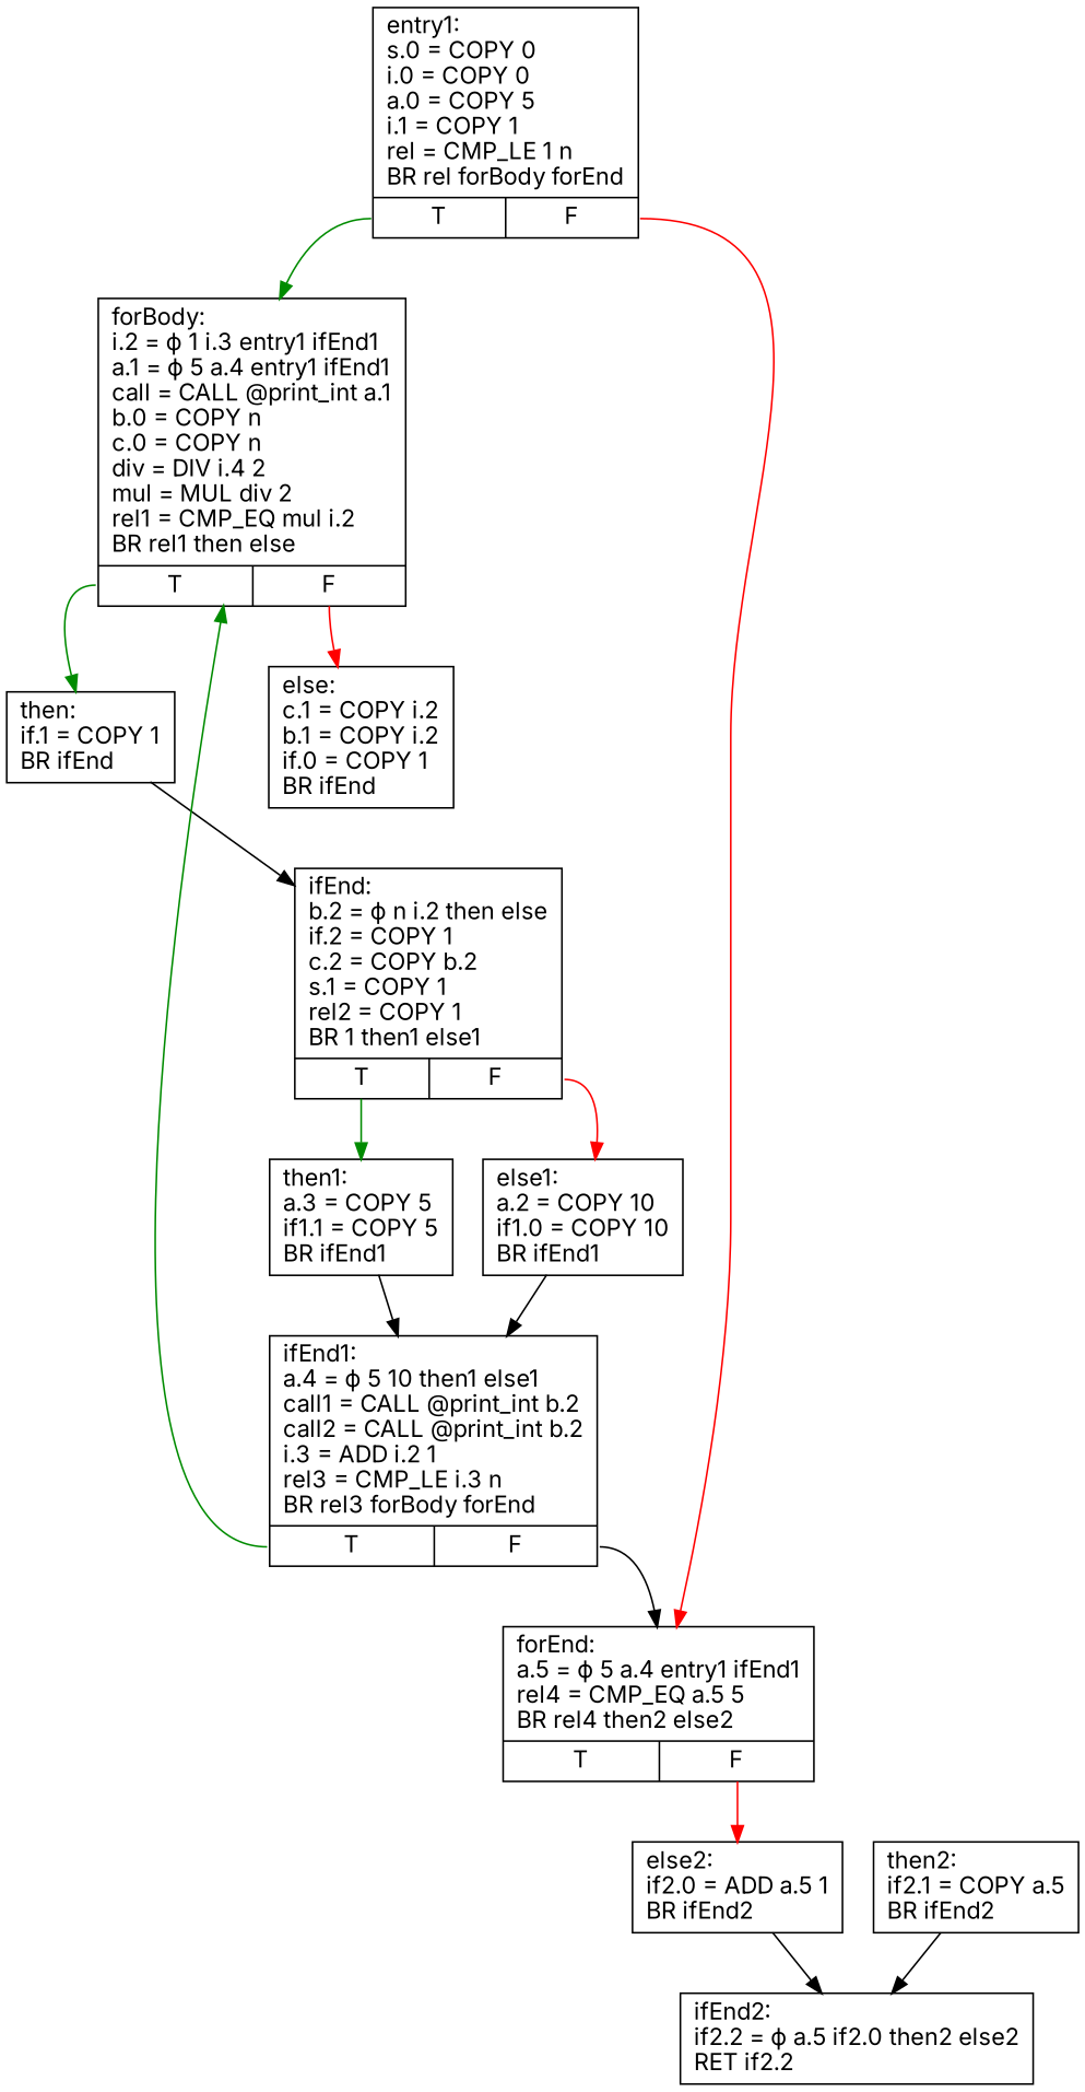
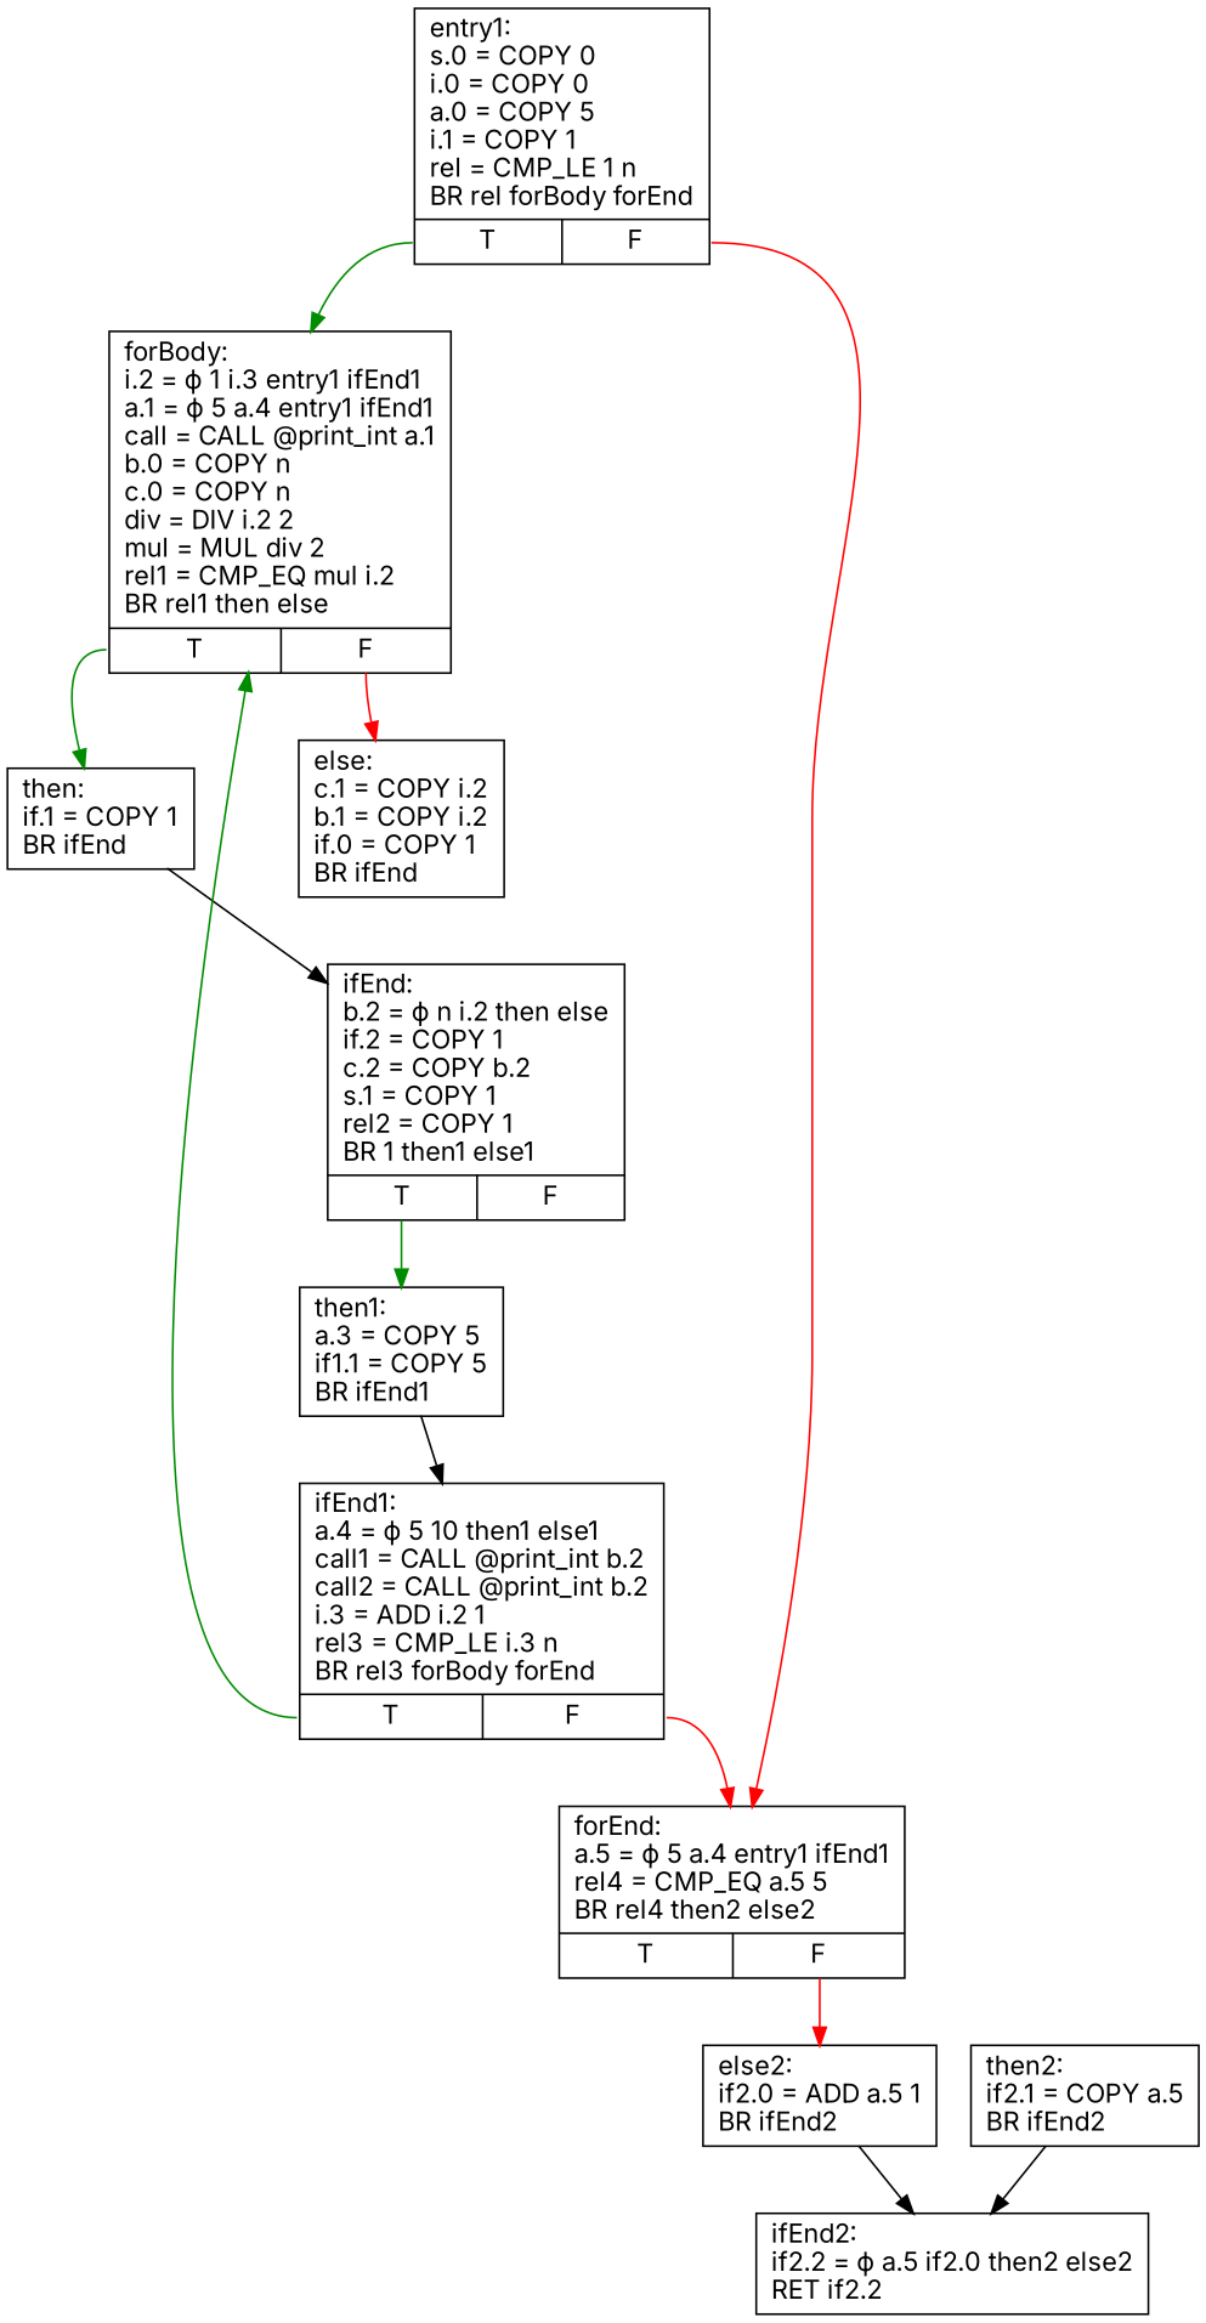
  digraph {
    fontname=Inter
    node [fontname=Inter shape=record]
    edge [fontname=Inter]
    n1 [label="{entry1:\ls.0 = COPY 0\li.0 = COPY 0\la.0 = COPY 5\li.1 = COPY 1\lrel = CMP_LE 1 n\lBR rel forBody forEnd\l|{<t> T|<f> F}}"]
-   n2 [label="{forBody:\li.2 = ϕ 1 i.3 entry1 ifEnd1\la.1 = ϕ 5 a.4 entry1 ifEnd1\lcall = CALL @print_int a.1\lb.0 = COPY n\lc.0 = COPY n\ldiv = DIV i.4 2\lmul = MUL div 2\lrel1 = CMP_EQ mul i.2\lBR rel1 then else\l|{<t> T|<f> F}}"]
+   n2 [label="{forBody:\li.2 = ϕ 1 i.3 entry1 ifEnd1\la.1 = ϕ 5 a.4 entry1 ifEnd1\lcall = CALL @print_int a.1\lb.0 = COPY n\lc.0 = COPY n\ldiv = DIV i.2 2\lmul = MUL div 2\lrel1 = CMP_EQ mul i.2\lBR rel1 then else\l|{<t> T|<f> F}}"]
    n3 [label="{forEnd:\la.5 = ϕ 5 a.4 entry1 ifEnd1\lrel4 = CMP_EQ a.5 5\lBR rel4 then2 else2\l|{<t> T|<f> F}}"]
    n4 [label="{then:\lif.1 = COPY 1\lBR ifEnd\l}"]
    n5 [label="{else:\lc.1 = COPY i.2\lb.1 = COPY i.2\lif.0 = COPY 1\lBR ifEnd\l}"]
    n6 [label="{else2:\lif2.0 = ADD a.5 1\lBR ifEnd2\l}"]
    n7 [label="{ifEnd:\lb.2 = ϕ n i.2 then else\lif.2 = COPY 1\lc.2 = COPY b.2\ls.1 = COPY 1\lrel2 = COPY 1\lBR 1 then1 else1\l|{<t> T|<f> F}}"]
    n8 [label="{then1:\la.3 = COPY 5\lif1.1 = COPY 5\lBR ifEnd1\l}"]
-   n9 [label="{else1:\la.2 = COPY 10\lif1.0 = COPY 10\lBR ifEnd1\l}"]
    n10 [label="{ifEnd1:\la.4 = ϕ 5 10 then1 else1\lcall1 = CALL @print_int b.2\lcall2 = CALL @print_int b.2\li.3 = ADD i.2 1\lrel3 = CMP_LE i.3 n\lBR rel3 forBody forEnd\l|{<t> T|<f> F}}"]
    n11 [label="{then2:\lif2.1 = COPY a.5\lBR ifEnd2\l}"]
    n12 [label="{ifEnd2:\lif2.2 = ϕ a.5 if2.0 then2 else2\lRET if2.2\l}"]
    n1 -> n2 [color=green4 tailport=t]
    n1 -> n3 [color=red tailport=f]
    n2 -> n4 [color=green4 tailport=t]
    n2 -> n5 [color=red tailport=f]
    n3 -> n6 [color=red tailport=f]
    n4 -> n7
    n6 -> n12
    n7 -> n8 [color=green4 tailport=t]
-   n7 -> n9 [color=red tailport=f]
    n8 -> n10
-   n9 -> n10
    n10 -> n2 [color=green4 tailport=t]
-   n10 -> n3 [color=black tailport=f]
+   n10 -> n3 [color=red tailport=f]
    n11 -> n12
  }
